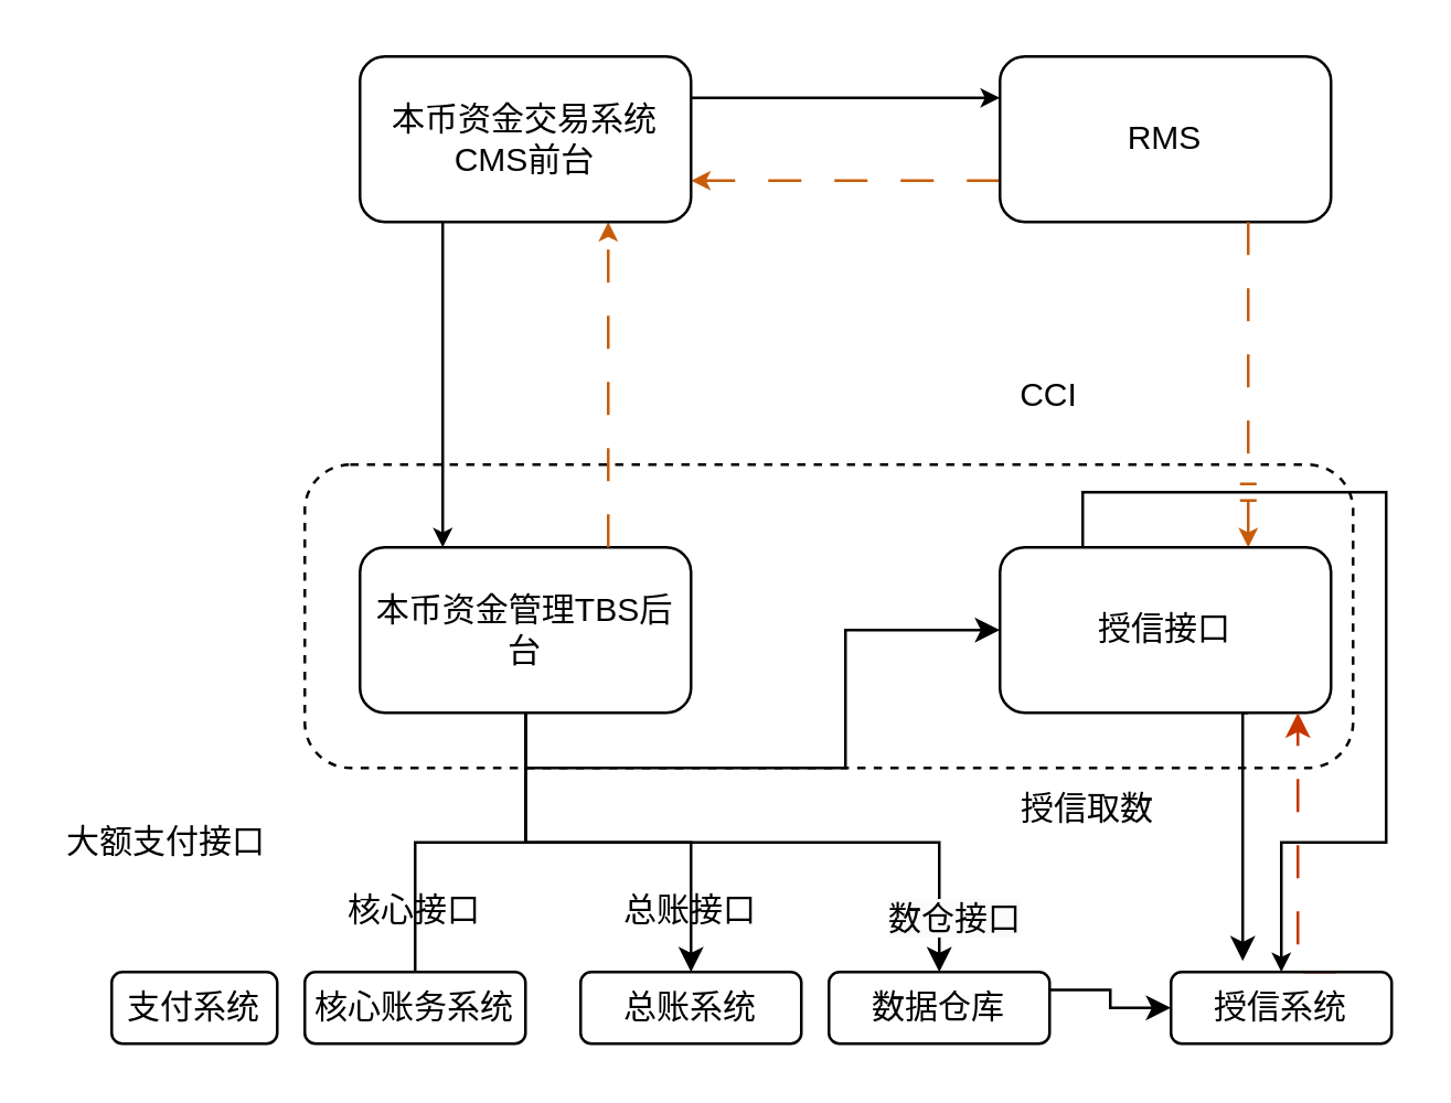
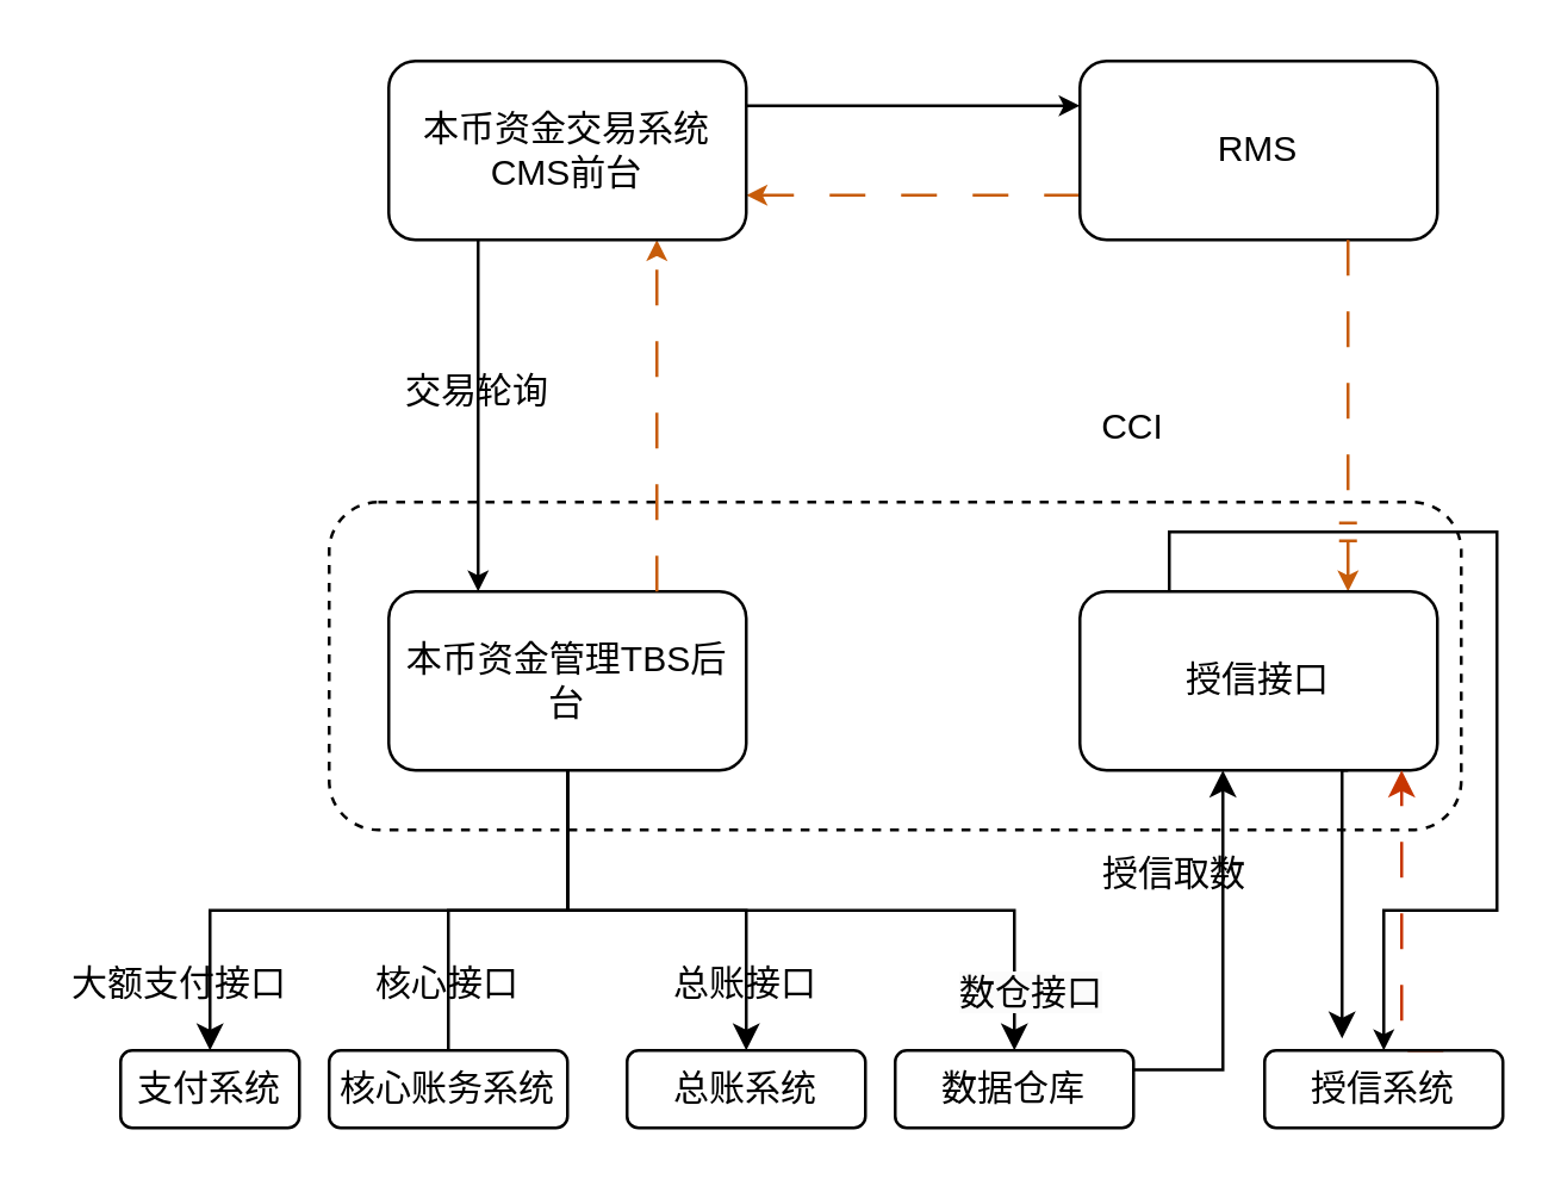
  <mxCell id="0" />
  <mxCell id="1" parent="0" />
  <mxCell id="2" style="edgeStyle=orthogonalEdgeStyle;rounded=0;orthogonalLoop=1;jettySize=auto;html=1;exitX=1;exitY=0.25;exitDx=0;exitDy=0;entryX=0;entryY=0.25;entryDx=0;entryDy=0;strokeWidth=1;endSize=4;" edge="1" parent="1" source="15" target="4"><mxGeometry relative="1" as="geometry" /></mxCell>
  <mxCell id="3" style="edgeStyle=orthogonalEdgeStyle;rounded=0;orthogonalLoop=1;jettySize=auto;html=1;exitX=0;exitY=0.75;exitDx=0;exitDy=0;entryX=1;entryY=0.75;entryDx=0;entryDy=0;strokeWidth=1;dashed=1;dashPattern=12 12;fillColor=#fa6800;strokeColor=#C75C0A;endSize=4;" edge="1" parent="1" source="4" target="15"><mxGeometry relative="1" as="geometry" /></mxCell>
  <mxCell id="4" value="RMS" style="rounded=1;whiteSpace=wrap;html=1;" vertex="1" parent="1"><mxGeometry x="362" y="20" width="120" height="60" as="geometry" /></mxCell>
  <mxCell id="5" style="edgeStyle=orthogonalEdgeStyle;rounded=0;jumpStyle=none;orthogonalLoop=1;jettySize=auto;html=1;strokeColor=default;strokeWidth=1;startSize=6;endSize=4;exitX=0.25;exitY=0;exitDx=0;exitDy=0;" edge="1" parent="1" source="18" target="25"><mxGeometry relative="1" as="geometry"><mxPoint x="392" y="188" as="sourcePoint" /></mxGeometry></mxCell>
  <mxCell id="6" style="edgeStyle=orthogonalEdgeStyle;rounded=0;orthogonalLoop=1;jettySize=auto;html=1;exitX=0.5;exitY=1;exitDx=0;exitDy=0;entryX=0.5;entryY=0;entryDx=0;entryDy=0;endArrow=none;" edge="1" parent="1" source="10" target="21"><mxGeometry relative="1" as="geometry" /></mxCell>
- <mxCell id="7" style="edgeStyle=orthogonalEdgeStyle;rounded=0;orthogonalLoop=1;jettySize=auto;html=1;exitX=0.5;exitY=1;exitDx=0;exitDy=0;" edge="1" parent="1" source="10" target="18"><mxGeometry relative="1" as="geometry" /></mxCell>
+ <mxCell id="7" style="edgeStyle=orthogonalEdgeStyle;rounded=0;orthogonalLoop=1;jettySize=auto;html=1;exitX=0.5;exitY=1;exitDx=0;exitDy=0;" edge="1" parent="1" source="10" target="19"><mxGeometry relative="1" as="geometry" /></mxCell>
  <mxCell id="8" style="edgeStyle=orthogonalEdgeStyle;rounded=0;orthogonalLoop=1;jettySize=auto;html=1;exitX=0.5;exitY=1;exitDx=0;exitDy=0;" edge="1" parent="1" source="10" target="29"><mxGeometry relative="1" as="geometry" /></mxCell>
  <mxCell id="9" style="edgeStyle=orthogonalEdgeStyle;rounded=0;orthogonalLoop=1;jettySize=auto;html=1;exitX=0.5;exitY=1;exitDx=0;exitDy=0;entryX=0.5;entryY=0;entryDx=0;entryDy=0;" edge="1" parent="1" source="10" target="23"><mxGeometry relative="1" as="geometry" /></mxCell>
  <mxCell id="10" value="本币资金管理TBS后台" style="whiteSpace=wrap;html=1;rounded=1;" vertex="1" parent="1"><mxGeometry x="130" y="198" width="120" height="60" as="geometry" /></mxCell>
  <mxCell id="11" style="edgeStyle=orthogonalEdgeStyle;rounded=0;orthogonalLoop=1;jettySize=auto;html=1;entryX=0.75;entryY=1;entryDx=0;entryDy=0;strokeWidth=1;dashed=1;dashPattern=12 12;fillColor=#fa6800;strokeColor=#C75C0A;exitX=0.75;exitY=0;exitDx=0;exitDy=0;endSize=4;startSize=6;jumpStyle=line;" edge="1" parent="1" source="10" target="15"><mxGeometry relative="1" as="geometry"><mxPoint x="364" y="138" as="sourcePoint" /><mxPoint x="250" y="138" as="targetPoint" /></mxGeometry></mxCell>
+ <mxCell id="12" value="交易轮询" style="text;strokeColor=none;align=center;fillColor=none;html=1;verticalAlign=middle;whiteSpace=wrap;rounded=0;" vertex="1" parent="1"><mxGeometry x="130" y="116" width="60" height="30" as="geometry" /></mxCell>
  <mxCell id="13" value="CCI" style="text;strokeColor=none;align=center;fillColor=none;html=1;verticalAlign=middle;whiteSpace=wrap;rounded=0;" vertex="1" parent="1"><mxGeometry x="350" y="128" width="60" height="30" as="geometry" /></mxCell>
  <mxCell id="14" style="edgeStyle=orthogonalEdgeStyle;rounded=0;jumpStyle=none;orthogonalLoop=1;jettySize=auto;html=1;exitX=0.25;exitY=1;exitDx=0;exitDy=0;strokeColor=default;strokeWidth=1;startSize=6;endSize=4;entryX=0.25;entryY=0;entryDx=0;entryDy=0;" edge="1" parent="1" source="15" target="10"><mxGeometry relative="1" as="geometry"><mxPoint x="290" y="170" as="targetPoint" /></mxGeometry></mxCell>
  <mxCell id="15" value="本币资金交易系统CMS前台" style="rounded=1;whiteSpace=wrap;html=1;" vertex="1" parent="1"><mxGeometry x="130" y="20" width="120" height="60" as="geometry" /></mxCell>
  <mxCell id="16" style="edgeStyle=orthogonalEdgeStyle;rounded=0;orthogonalLoop=1;jettySize=auto;html=1;strokeWidth=1;dashed=1;dashPattern=12 12;fillColor=#fa6800;strokeColor=#C75C0A;exitX=0.75;exitY=1;exitDx=0;exitDy=0;endSize=4;startSize=6;jumpStyle=line;" edge="1" parent="1" source="4"><mxGeometry relative="1" as="geometry"><mxPoint x="418" y="256" as="sourcePoint" /><mxPoint x="452" y="198" as="targetPoint" /></mxGeometry></mxCell>
  <mxCell id="17" style="edgeStyle=orthogonalEdgeStyle;rounded=0;orthogonalLoop=1;jettySize=auto;html=1;exitX=0.75;exitY=1;exitDx=0;exitDy=0;" edge="1" parent="1" source="18"><mxGeometry relative="1" as="geometry"><mxPoint x="450" y="348" as="targetPoint" /><Array as="points"><mxPoint x="450" y="258" /></Array></mxGeometry></mxCell>
  <mxCell id="18" value="授信接口" style="whiteSpace=wrap;html=1;rounded=1;" vertex="1" parent="1"><mxGeometry x="362" y="198" width="120" height="60" as="geometry" /></mxCell>
  <mxCell id="19" value="支付系统" style="whiteSpace=wrap;html=1;rounded=1;" vertex="1" parent="1"><mxGeometry x="40" y="352" width="60" height="26" as="geometry" /></mxCell>
- <mxCell id="20" value="大额支付接口" style="text;strokeColor=none;align=center;fillColor=none;html=1;verticalAlign=middle;whiteSpace=wrap;rounded=0;" vertex="1" parent="1"><mxGeometry x="20" y="290" width="80" height="30" as="geometry" /></mxCell>
+ <mxCell id="20" value="大额支付接口" style="text;strokeColor=none;align=center;fillColor=none;html=1;verticalAlign=middle;whiteSpace=wrap;rounded=0;" vertex="1" parent="1"><mxGeometry x="20" y="315" width="80" height="30" as="geometry" /></mxCell>
  <mxCell id="21" value="核心账务系统" style="whiteSpace=wrap;html=1;rounded=1;shadow=0;fillColor=none;" vertex="1" parent="1"><mxGeometry x="110" y="352" width="80" height="26" as="geometry" /></mxCell>
- <mxCell id="22" style="edgeStyle=orthogonalEdgeStyle;rounded=0;orthogonalLoop=1;jettySize=auto;html=1;exitX=1;exitY=0.25;exitDx=0;exitDy=0;" edge="1" parent="1" source="23" target="25"><mxGeometry relative="1" as="geometry" /></mxCell>
+ <mxCell id="22" style="edgeStyle=orthogonalEdgeStyle;rounded=0;orthogonalLoop=1;jettySize=auto;html=1;exitX=1;exitY=0.25;exitDx=0;exitDy=0;entryX=0.4;entryY=1;entryDx=0;entryDy=0;entryPerimeter=0;" edge="1" parent="1" source="23" target="18"><mxGeometry relative="1" as="geometry" /></mxCell>
  <mxCell id="23" value="数据仓库" style="whiteSpace=wrap;html=1;rounded=1;shadow=0;fillColor=none;" vertex="1" parent="1"><mxGeometry x="300" y="352" width="80" height="26" as="geometry" /></mxCell>
  <mxCell id="24" style="edgeStyle=orthogonalEdgeStyle;rounded=0;orthogonalLoop=1;jettySize=auto;html=1;exitX=0.75;exitY=0;exitDx=0;exitDy=0;dashed=1;dashPattern=12 12;fillColor=#fa6800;strokeColor=#C73500;" edge="1" parent="1" source="25"><mxGeometry relative="1" as="geometry"><mxPoint x="470" y="258" as="targetPoint" /><Array as="points"><mxPoint x="470" y="352" /><mxPoint x="470" y="258" /></Array></mxGeometry></mxCell>
  <mxCell id="25" value="授信系统" style="whiteSpace=wrap;html=1;rounded=1;shadow=0;fillColor=none;" vertex="1" parent="1"><mxGeometry x="424" y="352" width="80" height="26" as="geometry" /></mxCell>
  <mxCell id="26" value="" style="rounded=1;whiteSpace=wrap;html=1;shadow=0;dashed=1;fillColor=none;" vertex="1" parent="1"><mxGeometry x="110" y="168" width="380" height="110" as="geometry" /></mxCell>
  <mxCell id="27" value="&lt;span style=&quot;color: rgb(0, 0, 0); font-family: Helvetica; font-size: 12px; font-style: normal; font-variant-ligatures: normal; font-variant-caps: normal; font-weight: 400; letter-spacing: normal; orphans: 2; text-align: center; text-indent: 0px; text-transform: none; widows: 2; word-spacing: 0px; -webkit-text-stroke-width: 0px; background-color: rgb(251, 251, 251); text-decoration-thickness: initial; text-decoration-style: initial; text-decoration-color: initial; float: none; display: inline !important;&quot;&gt;数仓接口&lt;/span&gt;" style="text;whiteSpace=wrap;html=1;" vertex="1" parent="1"><mxGeometry x="320" y="318.5" width="80" height="23" as="geometry" /></mxCell>
  <mxCell id="28" value="授信取数" style="text;strokeColor=none;align=center;fillColor=none;html=1;verticalAlign=middle;whiteSpace=wrap;rounded=0;" vertex="1" parent="1"><mxGeometry x="364" y="278" width="60" height="30" as="geometry" /></mxCell>
  <mxCell id="29" value="总账系统" style="whiteSpace=wrap;html=1;rounded=1;shadow=0;fillColor=none;" vertex="1" parent="1"><mxGeometry x="210" y="352" width="80" height="26" as="geometry" /></mxCell>
  <mxCell id="30" value="核心接口" style="text;strokeColor=none;align=center;fillColor=none;html=1;verticalAlign=middle;whiteSpace=wrap;rounded=0;" vertex="1" parent="1"><mxGeometry x="110" y="315" width="80" height="30" as="geometry" /></mxCell>
  <mxCell id="31" value="总账接口" style="text;strokeColor=none;align=center;fillColor=none;html=1;verticalAlign=middle;whiteSpace=wrap;rounded=0;" vertex="1" parent="1"><mxGeometry x="210" y="315" width="80" height="30" as="geometry" /></mxCell>
